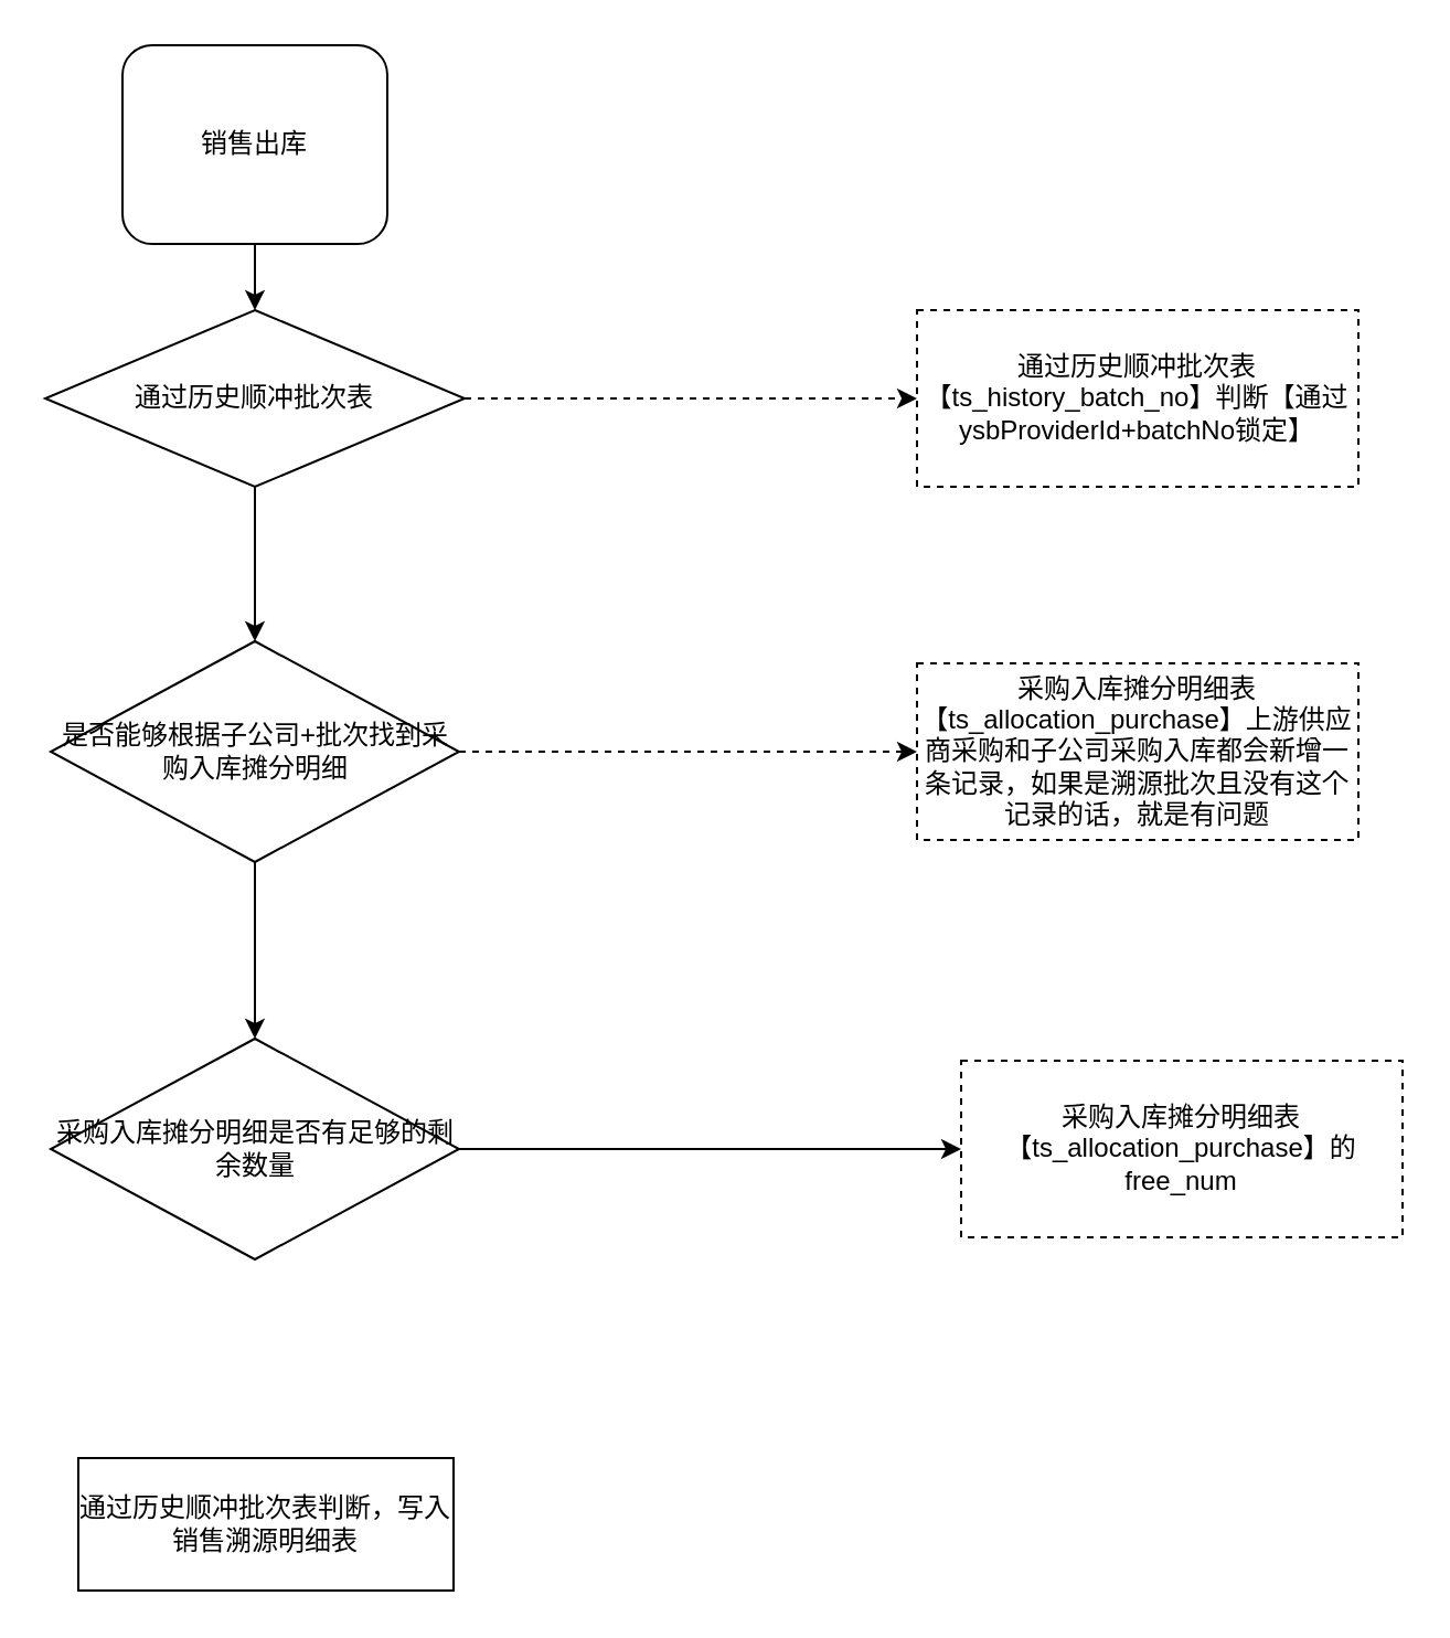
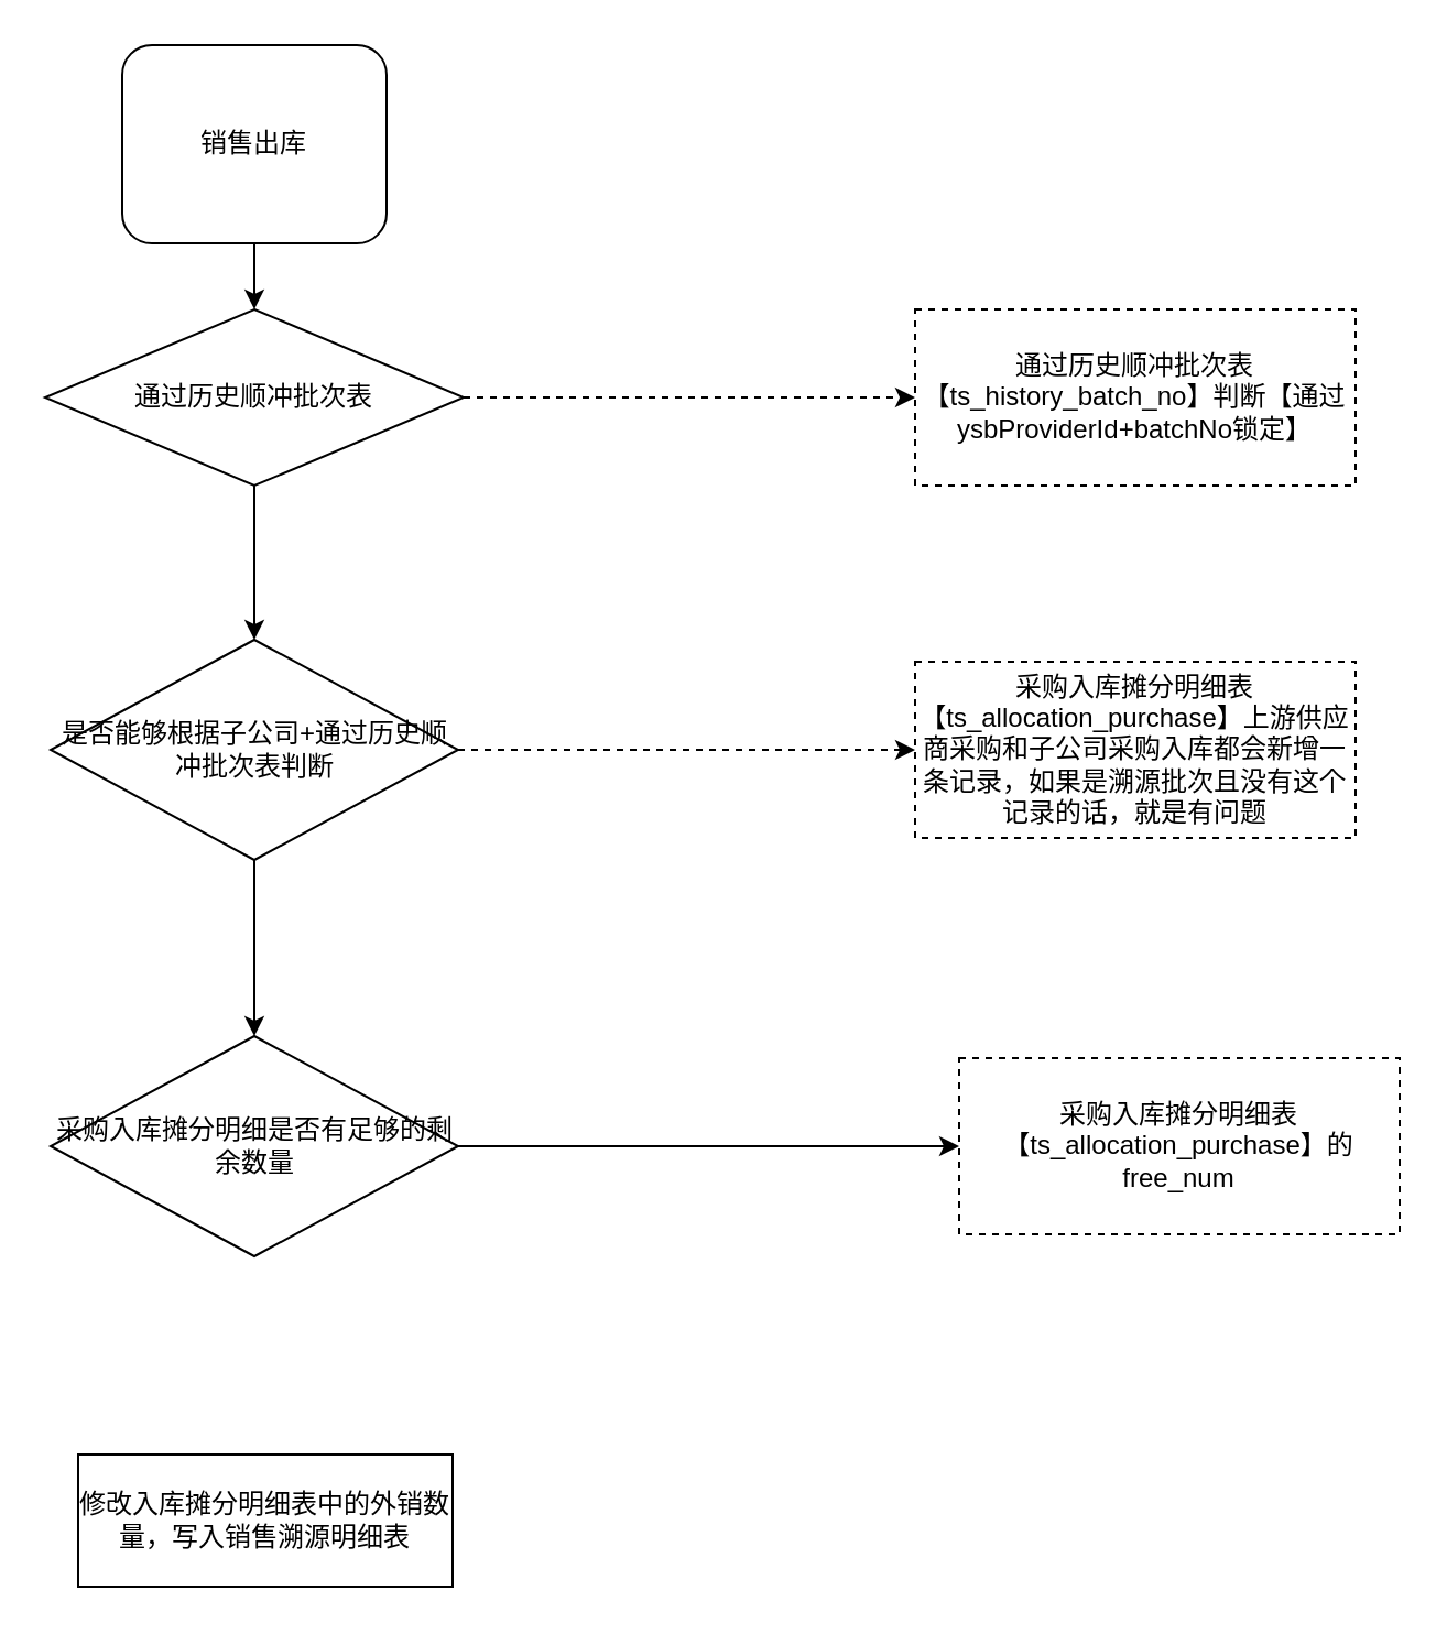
  <mxCell id="0" />
  <mxCell id="1" parent="0" />
  <mxCell id="2" style="edgeStyle=orthogonalEdgeStyle;rounded=0;orthogonalLoop=1;jettySize=auto;html=1;" edge="1" parent="1" source="3" target="6"><mxGeometry relative="1" as="geometry" /></mxCell>
  <mxCell id="3" value="销售出库" style="rounded=1;whiteSpace=wrap;html=1;" vertex="1" parent="1"><mxGeometry x="55" y="20" width="120" height="90" as="geometry" /></mxCell>
  <mxCell id="4" style="edgeStyle=orthogonalEdgeStyle;rounded=0;orthogonalLoop=1;jettySize=auto;html=1;dashed=1;" edge="1" parent="1" source="6" target="7"><mxGeometry relative="1" as="geometry" /></mxCell>
  <mxCell id="5" style="edgeStyle=orthogonalEdgeStyle;rounded=0;orthogonalLoop=1;jettySize=auto;html=1;" edge="1" parent="1" source="6" target="10"><mxGeometry relative="1" as="geometry" /></mxCell>
  <mxCell id="6" value="通过历史顺冲批次表" style="rhombus;whiteSpace=wrap;html=1;" vertex="1" parent="1"><mxGeometry x="20" y="140" width="190" height="80" as="geometry" /></mxCell>
  <mxCell id="7" value="通过历史顺冲批次表判断【通过ysbProviderId+batchNo锁定】" style="rounded=0;whiteSpace=wrap;html=1;dashed=1;" vertex="1" parent="1"><mxGeometry x="415" y="140" width="200" height="80" as="geometry" /></mxCell>
  <mxCell id="8" style="edgeStyle=orthogonalEdgeStyle;rounded=0;orthogonalLoop=1;jettySize=auto;html=1;entryX=0;entryY=0.5;entryDx=0;entryDy=0;dashed=1;" edge="1" parent="1" source="10" target="12"><mxGeometry relative="1" as="geometry" /></mxCell>
  <mxCell id="9" style="edgeStyle=orthogonalEdgeStyle;rounded=0;orthogonalLoop=1;jettySize=auto;html=1;" edge="1" parent="1" source="10" target="14"><mxGeometry relative="1" as="geometry" /></mxCell>
- <mxCell id="10" value="是否能够根据子公司+批次找到采购入库摊分明细" style="rhombus;whiteSpace=wrap;html=1;" vertex="1" parent="1"><mxGeometry x="22.5" y="290" width="185" height="100" as="geometry" /></mxCell>
+ <mxCell id="10" value="是否能够根据子公司+通过历史顺冲批次表判断" style="rhombus;whiteSpace=wrap;html=1;" vertex="1" parent="1"><mxGeometry x="22.5" y="290" width="185" height="100" as="geometry" /></mxCell>
  <mxCell id="11" value="通过历史顺冲批次表【ts_history_batch_no】判断【通过ysbProviderId+batchNo锁定】" style="rounded=0;whiteSpace=wrap;html=1;dashed=1;" vertex="1" parent="1"><mxGeometry x="415" y="140" width="200" height="80" as="geometry" /></mxCell>
  <mxCell id="12" value="采购入库摊分明细表【ts_allocation_purchase】上游供应商采购和子公司采购入库都会新增一条记录，如果是溯源批次且没有这个记录的话，就是有问题" style="rounded=0;whiteSpace=wrap;html=1;dashed=1;" vertex="1" parent="1"><mxGeometry x="415" y="300" width="200" height="80" as="geometry" /></mxCell>
  <mxCell id="13" style="edgeStyle=orthogonalEdgeStyle;rounded=0;orthogonalLoop=1;jettySize=auto;html=1;entryX=0;entryY=0.5;entryDx=0;entryDy=0;dashed=0;" edge="1" parent="1" source="14" target="15"><mxGeometry relative="1" as="geometry" /></mxCell>
  <mxCell id="14" value="采购入库摊分明细是否有足够的剩余数量" style="rhombus;whiteSpace=wrap;html=1;" vertex="1" parent="1"><mxGeometry x="22.5" y="470" width="185" height="100" as="geometry" /></mxCell>
  <mxCell id="15" value="采购入库摊分明细表【ts_allocation_purchase】的free_num" style="rounded=0;whiteSpace=wrap;html=1;dashed=1;" vertex="1" parent="1"><mxGeometry x="435" y="480" width="200" height="80" as="geometry" /></mxCell>
- <mxCell id="16" value="通过历史顺冲批次表判断，写入销售溯源明细表" style="rounded=0;whiteSpace=wrap;html=1;" vertex="1" parent="1"><mxGeometry x="35" y="660" width="170" height="60" as="geometry" /></mxCell>
+ <mxCell id="16" value="修改入库摊分明细表中的外销数量，写入销售溯源明细表" style="rounded=0;whiteSpace=wrap;html=1;" vertex="1" parent="1"><mxGeometry x="35" y="660" width="170" height="60" as="geometry" /></mxCell>
